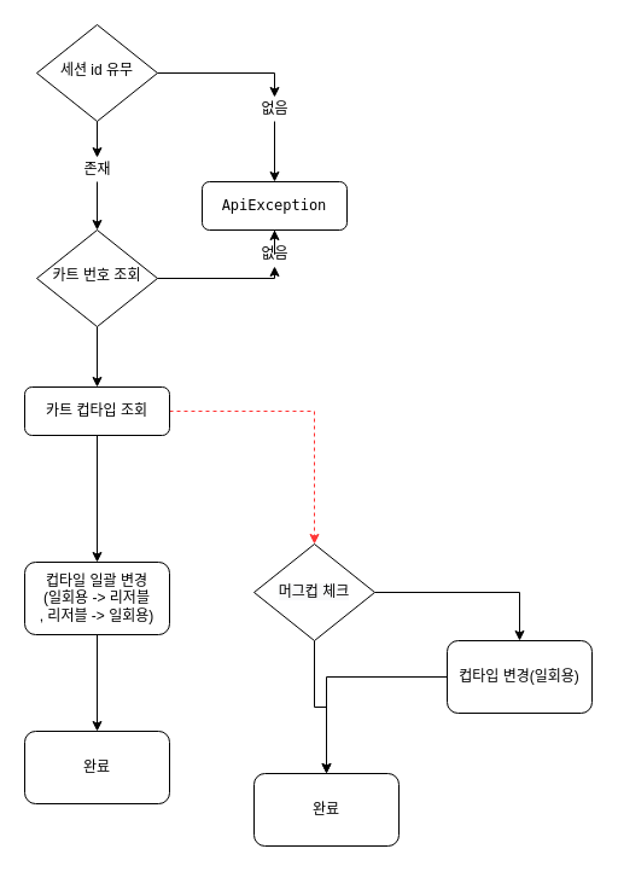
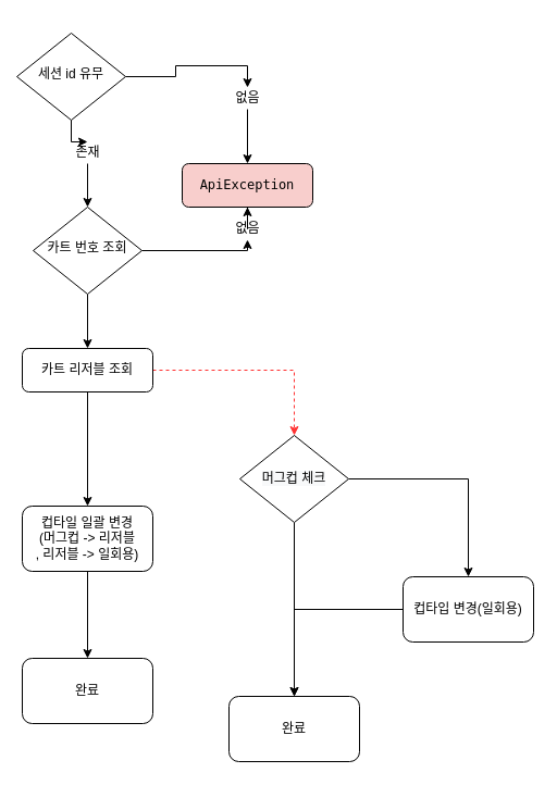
  <mxCell id="0" />
  <mxCell id="1" parent="0" />
  <mxCell id="2" style="edgeStyle=orthogonalEdgeStyle;rounded=0;orthogonalLoop=1;jettySize=auto;html=1;entryX=0.5;entryY=0;entryDx=0;entryDy=0;" edge="1" parent="1" source="8" target="13"><mxGeometry relative="1" as="geometry"><mxPoint x="227" y="200" as="targetPoint" /></mxGeometry></mxCell>
  <mxCell id="3" style="edgeStyle=orthogonalEdgeStyle;rounded=0;orthogonalLoop=1;jettySize=auto;html=1;entryX=0.5;entryY=0;entryDx=0;entryDy=0;" edge="1" parent="1" source="14" target="7"><mxGeometry relative="1" as="geometry" /></mxCell>
- <mxCell id="4" value="세션 id 유무" style="rhombus;whiteSpace=wrap;html=1;shadow=0;fontFamily=Helvetica;fontSize=12;align=center;strokeWidth=1;spacing=6;spacingTop=-4;" vertex="1" parent="1"><mxGeometry x="30" y="20" width="100" height="80" as="geometry" /></mxCell>
+ <mxCell id="4" value="세션 id 유무" style="rhombus;whiteSpace=wrap;html=1;shadow=0;fontFamily=Helvetica;fontSize=12;align=center;strokeWidth=1;spacing=6;spacingTop=-4;" vertex="1" parent="1"><mxGeometry x="15" y="30" width="100" height="80" as="geometry" /></mxCell>
  <mxCell id="5" style="edgeStyle=orthogonalEdgeStyle;rounded=0;orthogonalLoop=1;jettySize=auto;html=1;entryX=0.5;entryY=1;entryDx=0;entryDy=0;" edge="1" parent="1" source="16" target="13"><mxGeometry relative="1" as="geometry" /></mxCell>
  <mxCell id="6" value="" style="edgeStyle=orthogonalEdgeStyle;rounded=0;orthogonalLoop=1;jettySize=auto;html=1;" edge="1" parent="1" source="7" target="12"><mxGeometry relative="1" as="geometry" /></mxCell>
  <mxCell id="7" value="카트 번호 조회" style="rhombus;whiteSpace=wrap;html=1;shadow=0;fontFamily=Helvetica;fontSize=12;align=center;strokeWidth=1;spacing=6;spacingTop=-4;" vertex="1" parent="1"><mxGeometry x="30" y="190" width="100" height="80" as="geometry" /></mxCell>
  <mxCell id="8" value="없음" style="text;html=1;align=center;verticalAlign=middle;resizable=0;points=[];autosize=1;" vertex="1" parent="1"><mxGeometry x="207" y="80" width="40" height="20" as="geometry" /></mxCell>
  <mxCell id="9" style="edgeStyle=orthogonalEdgeStyle;rounded=0;orthogonalLoop=1;jettySize=auto;html=1;entryX=0.5;entryY=0;entryDx=0;entryDy=0;" edge="1" parent="1" source="4" target="8"><mxGeometry relative="1" as="geometry"><mxPoint x="130" y="60" as="sourcePoint" /><mxPoint x="227" y="200" as="targetPoint" /></mxGeometry></mxCell>
  <mxCell id="10" value="" style="edgeStyle=orthogonalEdgeStyle;rounded=0;orthogonalLoop=1;jettySize=auto;html=1;entryX=0.5;entryY=0;entryDx=0;entryDy=0;dashed=1;fillColor=#ffe6cc;strokeColor=#FF3333;" edge="1" parent="1" source="12" target="20"><mxGeometry relative="1" as="geometry"><mxPoint x="80" y="470" as="targetPoint" /></mxGeometry></mxCell>
  <mxCell id="11" value="" style="edgeStyle=orthogonalEdgeStyle;rounded=0;orthogonalLoop=1;jettySize=auto;html=1;" edge="1" parent="1" source="12" target="25"><mxGeometry relative="1" as="geometry" /></mxCell>
- <mxCell id="12" value="카트 컵타입 조회" style="rounded=1;whiteSpace=wrap;html=1;fontSize=12;glass=0;strokeWidth=1;shadow=0;" vertex="1" parent="1"><mxGeometry x="20" y="320" width="120" height="40" as="geometry" /></mxCell>
- <mxCell id="13" value="&lt;code&gt;ApiException&lt;br&gt;&lt;/code&gt;" style="rounded=1;whiteSpace=wrap;html=1;fontSize=12;glass=0;strokeWidth=1;shadow=0;" vertex="1" parent="1"><mxGeometry x="167" y="150" width="120" height="40" as="geometry" /></mxCell>
+ <mxCell id="12" value="카트 리저블 조회" style="rounded=1;whiteSpace=wrap;html=1;fontSize=12;glass=0;strokeWidth=1;shadow=0;" vertex="1" parent="1"><mxGeometry x="20" y="320" width="120" height="40" as="geometry" /></mxCell>
+ <mxCell id="13" value="&lt;code&gt;ApiException&lt;br&gt;&lt;/code&gt;" style="rounded=1;whiteSpace=wrap;html=1;fontSize=12;glass=0;strokeWidth=1;shadow=0;fillColor=#f8cecc;" vertex="1" parent="1"><mxGeometry x="167" y="150" width="120" height="40" as="geometry" /></mxCell>
  <mxCell id="14" value="존재" style="text;html=1;align=center;verticalAlign=middle;resizable=0;points=[];autosize=1;" vertex="1" parent="1"><mxGeometry x="60" y="130" width="40" height="20" as="geometry" /></mxCell>
  <mxCell id="15" style="edgeStyle=orthogonalEdgeStyle;rounded=0;orthogonalLoop=1;jettySize=auto;html=1;entryX=0.5;entryY=0;entryDx=0;entryDy=0;" edge="1" parent="1" source="4" target="14"><mxGeometry relative="1" as="geometry"><mxPoint x="80" y="100" as="sourcePoint" /><mxPoint x="80" y="160" as="targetPoint" /></mxGeometry></mxCell>
  <mxCell id="16" value="없음" style="text;html=1;align=center;verticalAlign=middle;resizable=0;points=[];autosize=1;" vertex="1" parent="1"><mxGeometry x="207" y="200" width="40" height="20" as="geometry" /></mxCell>
  <mxCell id="17" style="edgeStyle=orthogonalEdgeStyle;rounded=0;orthogonalLoop=1;jettySize=auto;html=1;entryX=0.5;entryY=1;entryDx=0;entryDy=0;" edge="1" parent="1" source="7" target="16"><mxGeometry relative="1" as="geometry"><mxPoint x="130" y="240" as="sourcePoint" /><mxPoint x="227" y="190" as="targetPoint" /><Array as="points"><mxPoint x="227" y="230" /></Array></mxGeometry></mxCell>
  <mxCell id="18" style="edgeStyle=orthogonalEdgeStyle;rounded=0;orthogonalLoop=1;jettySize=auto;html=1;entryX=0.5;entryY=0;entryDx=0;entryDy=0;" edge="1" parent="1" source="20" target="22"><mxGeometry relative="1" as="geometry" /></mxCell>
  <mxCell id="19" style="edgeStyle=orthogonalEdgeStyle;rounded=0;orthogonalLoop=1;jettySize=auto;html=1;entryX=0.5;entryY=0;entryDx=0;entryDy=0;" edge="1" parent="1" source="20" target="23"><mxGeometry relative="1" as="geometry" /></mxCell>
- <mxCell id="20" value="&#10;&#10;&lt;span style=&quot;color: rgb(0, 0, 0); font-family: helvetica; font-size: 12px; font-style: normal; font-weight: 400; letter-spacing: normal; text-align: center; text-indent: 0px; text-transform: none; word-spacing: 0px; background-color: rgb(248, 249, 250); display: inline; float: none;&quot;&gt;머그컵 체크&lt;/span&gt;&#10;&#10;" style="rhombus;whiteSpace=wrap;html=1;" vertex="1" parent="1"><mxGeometry x="210" y="450" width="100" height="80" as="geometry" /></mxCell>
+ <mxCell id="20" value="&#10;&#10;&lt;span style=&quot;color: rgb(0, 0, 0); font-family: helvetica; font-size: 12px; font-style: normal; font-weight: 400; letter-spacing: normal; text-align: center; text-indent: 0px; text-transform: none; word-spacing: 0px; background-color: rgb(248, 249, 250); display: inline; float: none;&quot;&gt;머그컵 체크&lt;/span&gt;&#10;&#10;" style="rhombus;whiteSpace=wrap;html=1;" vertex="1" parent="1"><mxGeometry x="220" y="400" width="100" height="80" as="geometry" /></mxCell>
  <mxCell id="21" style="edgeStyle=orthogonalEdgeStyle;rounded=0;orthogonalLoop=1;jettySize=auto;html=1;entryX=0.5;entryY=0;entryDx=0;entryDy=0;" edge="1" parent="1" source="22" target="23"><mxGeometry relative="1" as="geometry" /></mxCell>
  <mxCell id="22" value="컵타입 변경(일회용)" style="rounded=1;whiteSpace=wrap;html=1;" vertex="1" parent="1"><mxGeometry x="370" y="530" width="120" height="60" as="geometry" /></mxCell>
  <mxCell id="23" value="완료" style="rounded=1;whiteSpace=wrap;html=1;" vertex="1" parent="1"><mxGeometry x="210" y="640" width="120" height="60" as="geometry" /></mxCell>
  <mxCell id="24" value="" style="edgeStyle=orthogonalEdgeStyle;rounded=0;orthogonalLoop=1;jettySize=auto;html=1;strokeColor=#000000;" edge="1" parent="1" source="25" target="26"><mxGeometry relative="1" as="geometry" /></mxCell>
- <mxCell id="25" value="컵타일 일괄 변경&lt;br&gt;(일회용 -&amp;gt; 리저블&lt;br&gt;, 리저블 -&amp;gt; 일회용)" style="whiteSpace=wrap;html=1;rounded=1;shadow=0;strokeWidth=1;glass=0;" vertex="1" parent="1"><mxGeometry x="20" y="465" width="120" height="60" as="geometry" /></mxCell>
+ <mxCell id="25" value="컵타일 일괄 변경&lt;br&gt;(머그컵 -&amp;gt; 리저블&lt;br&gt;, 리저블 -&amp;gt; 일회용)" style="whiteSpace=wrap;html=1;rounded=1;shadow=0;strokeWidth=1;glass=0;" vertex="1" parent="1"><mxGeometry x="20" y="465" width="120" height="60" as="geometry" /></mxCell>
  <mxCell id="26" value="완료" style="whiteSpace=wrap;html=1;rounded=1;shadow=0;strokeWidth=1;glass=0;" vertex="1" parent="1"><mxGeometry x="20" y="605" width="120" height="60" as="geometry" /></mxCell>
